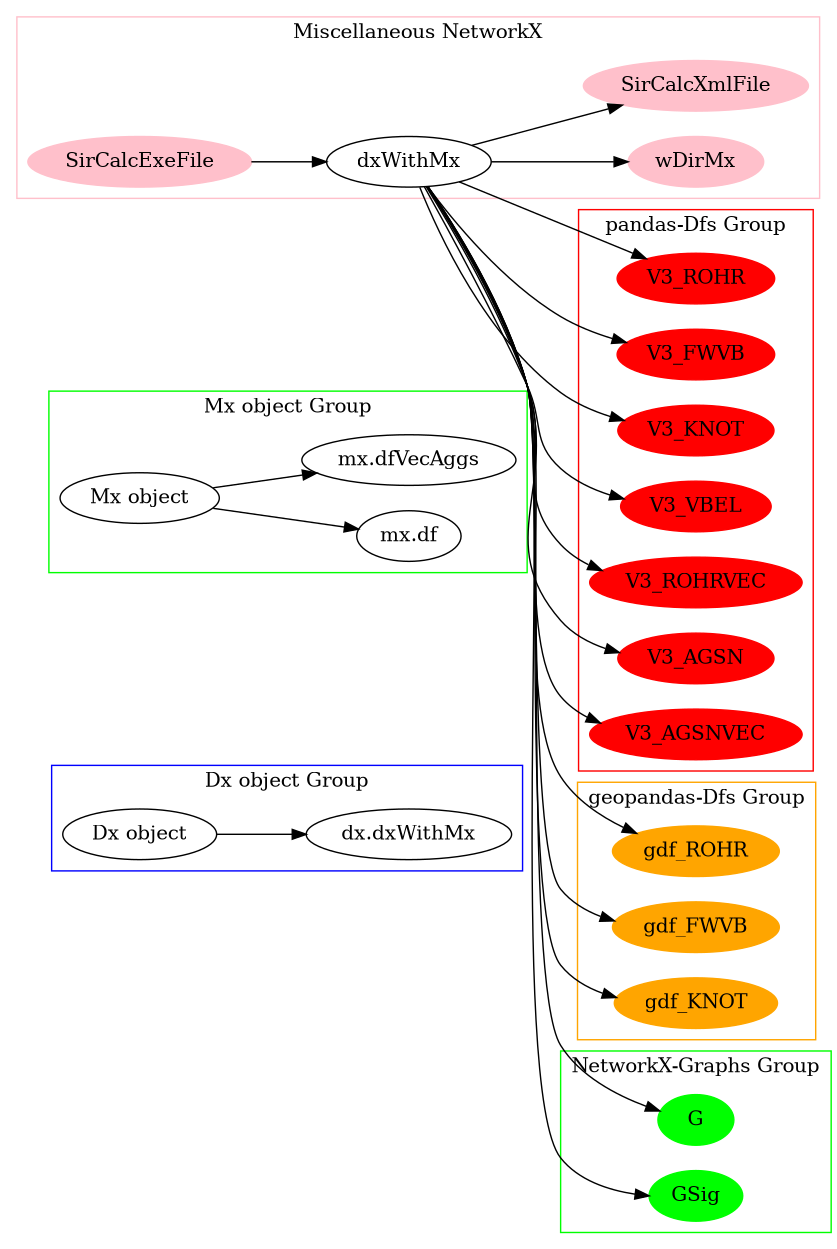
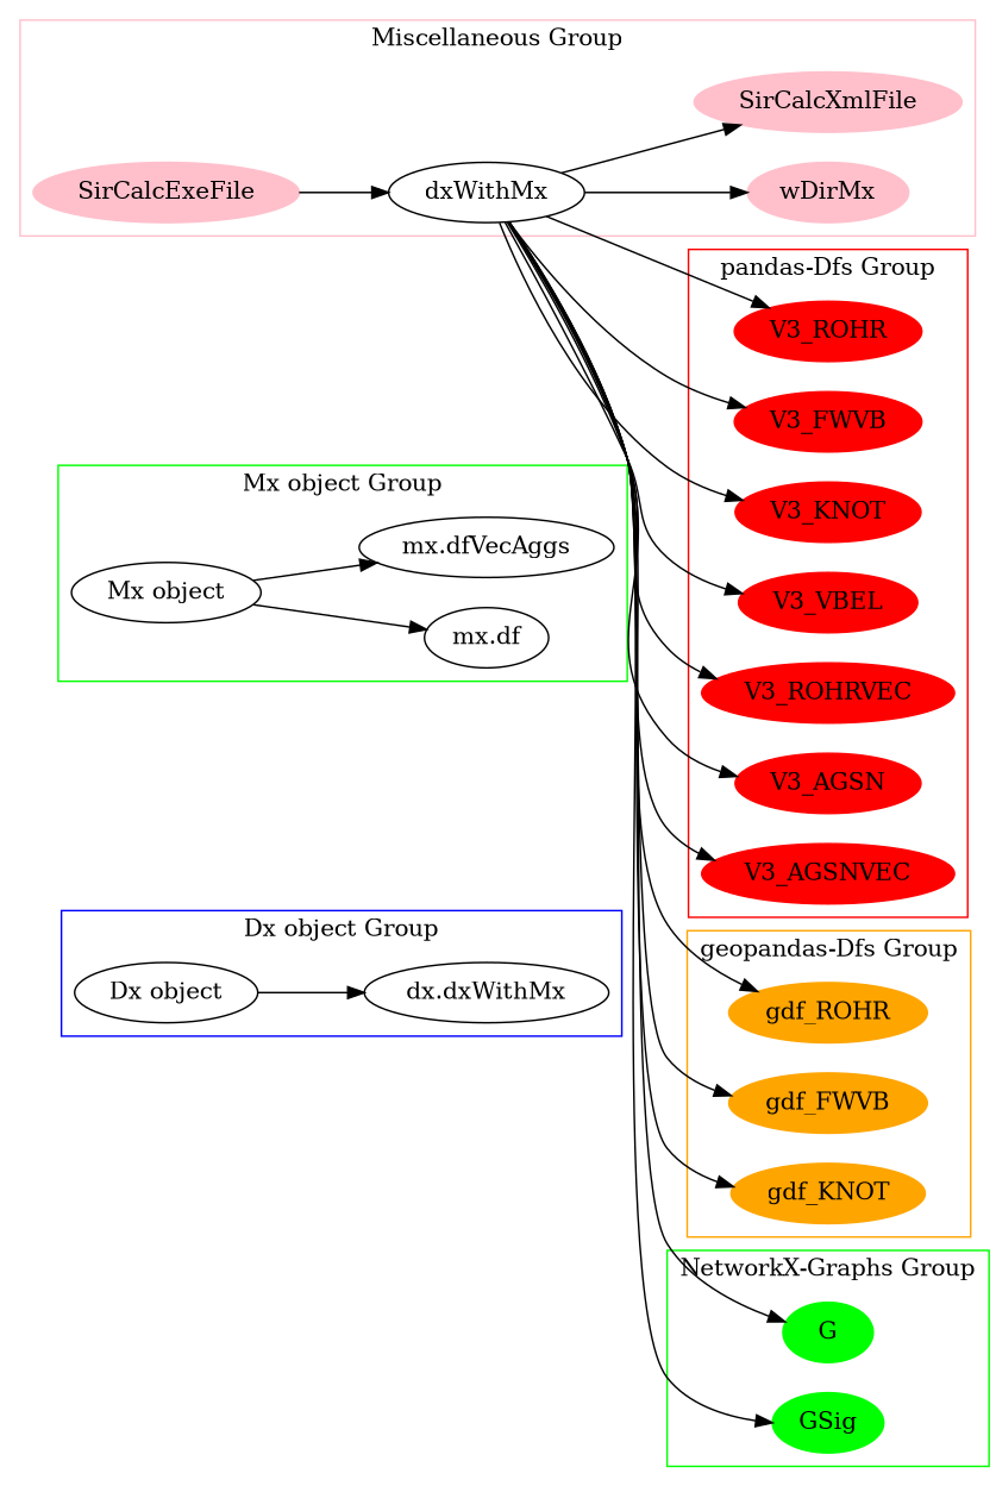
  digraph {
    rankdir=LR
    node [color=red style=filled]
    n1 [label="Dx object" color="" style=""]
    n2 [label="dx.dxWithMx" color="" style=""]
    n3 [label="Mx object" color="" style=""]
    n4 [label="mx.df" color="" style=""]
    n5 [label="mx.dfVecAggs" color="" style=""]
    n6 [label=dxWithMx color="" style=""]
    n7 [color=pink label=wDirMx]
    n8 [color=pink label=SirCalcXmlFile]
    n9 [color=pink label=SirCalcExeFile]
    n10 [label=V3_ROHR]
    n11 [label=V3_FWVB]
    n12 [label=V3_KNOT]
    n13 [label=V3_VBEL]
    n14 [label=V3_ROHRVEC]
    n15 [label=V3_AGSN]
    n16 [label=V3_AGSNVEC]
    n17 [color=orange label=gdf_ROHR]
    n18 [color=orange label=gdf_FWVB]
    n19 [color=orange label=gdf_KNOT]
    n20 [color=lime label=G]
    n21 [color=lime label=GSig]
    subgraph cluster_1 {
      color=blue
      label="Dx object Group"
      n1
      n2
    }
    subgraph cluster_2 {
      color=green
      label="Mx object Group"
      n3
      n4
      n5
    }
    subgraph cluster_3 {
      color=pink
-     label="Miscellaneous NetworkX"
+     label="Miscellaneous Group"
      n6
      n7
      n8
      n9
    }
    subgraph cluster_4 {
      color=red
      label="pandas-Dfs Group"
      n10
      n11
      n12
      n13
      n14
      n15
      n16
    }
    subgraph cluster_5 {
      color=orange
      label="geopandas-Dfs Group"
      n17
      n18
      n19
    }
    subgraph cluster_6 {
      color=lime
      label="NetworkX-Graphs Group"
      n20
      n21
    }
    n1 -> n2
    n3 -> n4
    n3 -> n5
    n6 -> n7
    n6 -> n8
    n6 -> n10
    n6 -> n11
    n6 -> n12
    n6 -> n13
    n6 -> n14
    n6 -> n15
    n6 -> n16
    n6 -> n17
    n6 -> n18
    n6 -> n19
    n6 -> n20
    n6 -> n21
    n9 -> n6
  }
